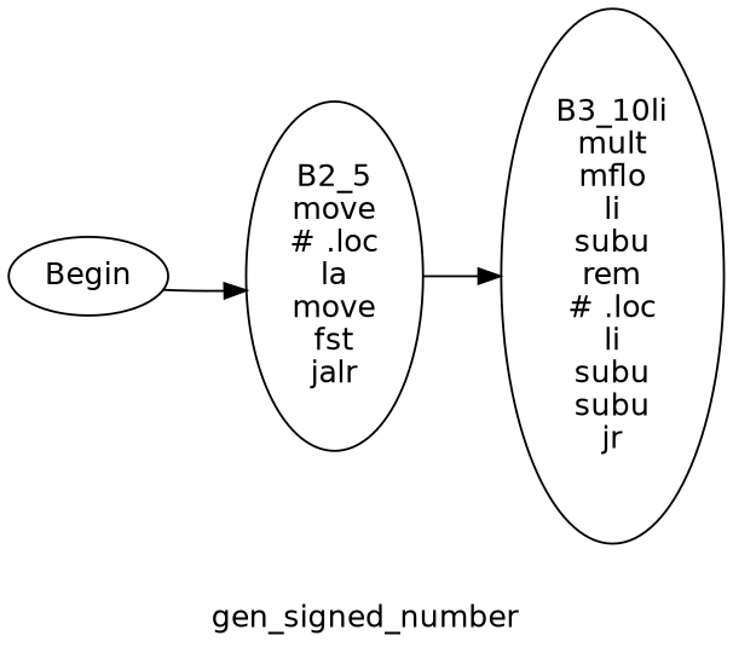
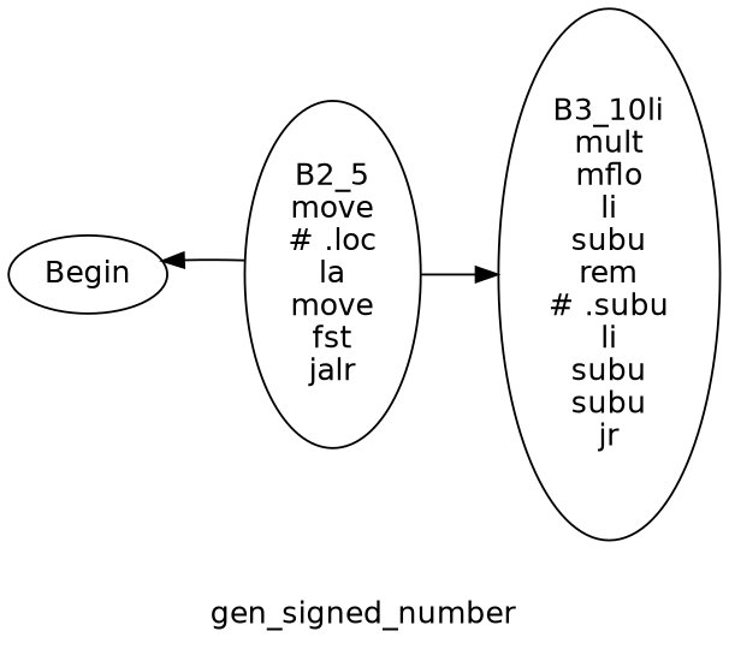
  digraph {
    color=purple
    fontname="DejaVu Sans"
    label=gen_signed_number
    rankdir=LR
    style=dashed
    node [fontname="DejaVu Sans"]
    edge [fontname="DejaVu Sans"]
    n1 [label=Begin]
    n2 [label="B2_5\nmove\n# .loc\nla\nmove\nfst\njalr\n"]
-   n3 [label="B3_10li\nmult\nmflo\nli\nsubu\nrem\n# .loc\nli\nsubu\nsubu\njr\n"]
-   n1 -> n2
+   n3 [label="B3_10li\nmult\nmflo\nli\nsubu\nrem\n# .subu\nli\nsubu\nsubu\njr\n"]
+   n2 -> n1
    n2 -> n3
  }
